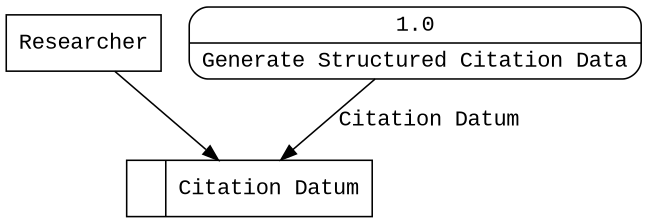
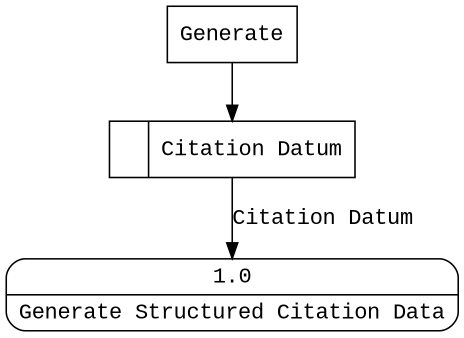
  digraph {
    fontname="Liberation Mono"
    node [fontname="Liberation Mono"]
    edge [fontname="Liberation Mono"]
    n1 [label="<f0>  |<f1> Citation Datum " shape=record]
-   n2 [label=Researcher shape=box]
+   n2 [label=Generate shape=box]
    n3 [label="{<f0> 1.0|<f1> Generate Structured Citation Data }" shape=Mrecord]
    n2 -> n1
-   n3 -> n1 [label="Citation Datum"]
+   n1 -> n3 [label="Citation Datum"]
  }
